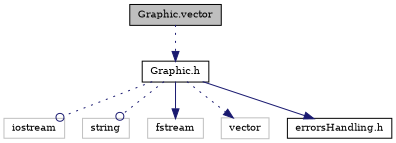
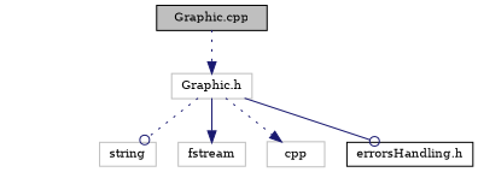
  digraph {
    fontname="DejaVu Serif"
    node [color=grey75 fillcolor=white fontname="DejaVu Serif" fontsize=10 shape=record style=filled]
    edge [arrowhead=normal color=midnightblue fontname="DejaVu Serif" fontsize=10 labelfontname=Helvetica labelfontsize=10 style=dotted]
-   n1 [color=black fillcolor=grey75 fontcolor=black height=0.2 label="Graphic.vector" width=0.4]
-   n2 [color=black height=0.2 label="Graphic.h" width=0.4]
-   n3 [height=0.2 label=iostream width=0.4]
+   n1 [color=black fillcolor=grey75 fontcolor=black height=0.2 label="Graphic.cpp" width=0.4]
+   n2 [height=0.2 label="Graphic.h" width=0.4]
    n4 [height=0.2 label=string width=0.4]
    n5 [height=0.2 label=fstream width=0.4]
-   n6 [height=0.2 label=vector width=0.4]
+   n6 [height=0.2 label=cpp width=0.4]
    n7 [color=black height=0.2 label="errorsHandling.h" width=0.4]
    n1 -> n2
-   n2 -> n3 [arrowhead=odot]
    n2 -> n4 [arrowhead=odot]
    n2 -> n5 [style=solid]
    n2 -> n6
-   n2 -> n7 [style=solid]
+   n2 -> n7 [arrowhead=odot style=solid]
  }
